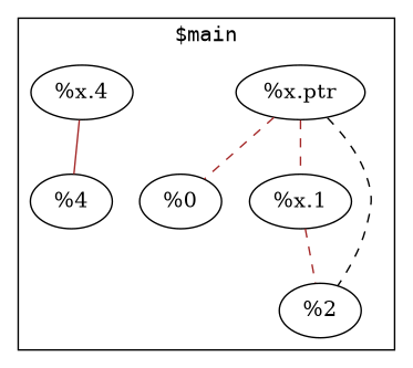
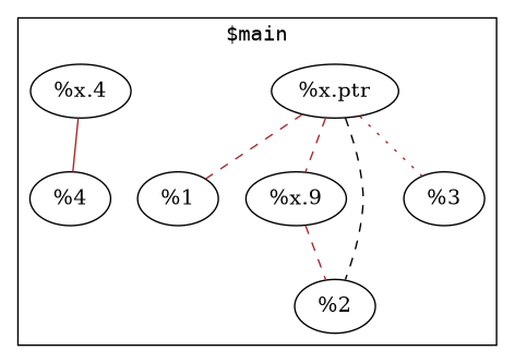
  graph {
    fontname=monospace
    edge [color=brown style=dashed]
    n1 [label="%x.ptr"]
-   n2 [label="%0"]
-   n3 [label="%x.1"]
+   n2 [label="%1"]
+   n3 [label="%x.9"]
    n4 [label="%2"]
+   n5 [label="%3"]
    n6 [label="%x.4"]
    n7 [label="%4"]
    subgraph cluster_1 {
      label="$main"
      n1
      n2
      n3
      n4
+     n5
      n6
      n7
    }
    n1 -- n2
    n1 -- n3
    n1 -- n4 [color=black]
+   n1 -- n5 [style=dotted]
    n3 -- n4
    n6 -- n7 [style=solid]
  }
